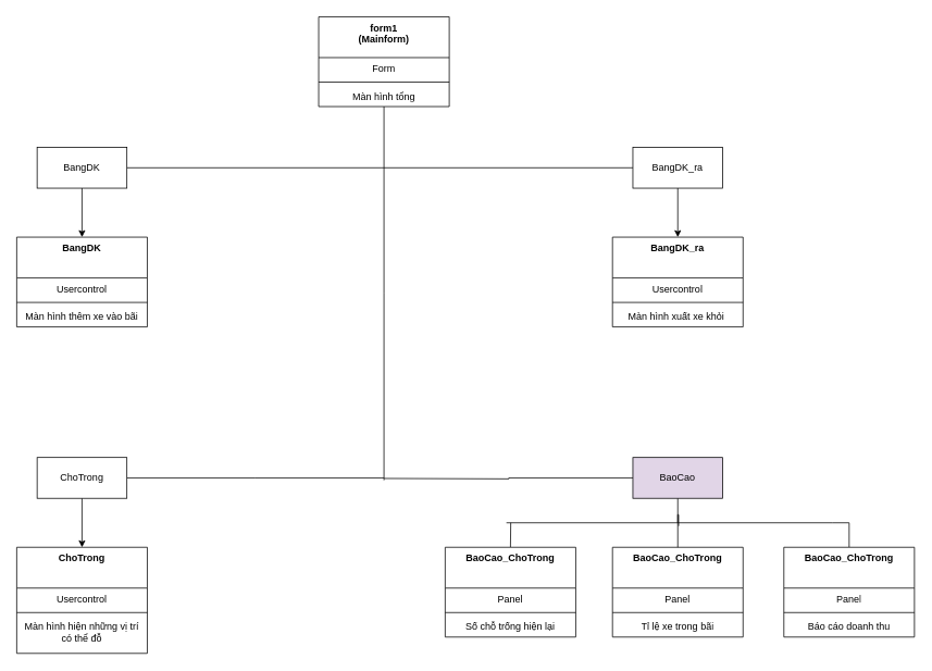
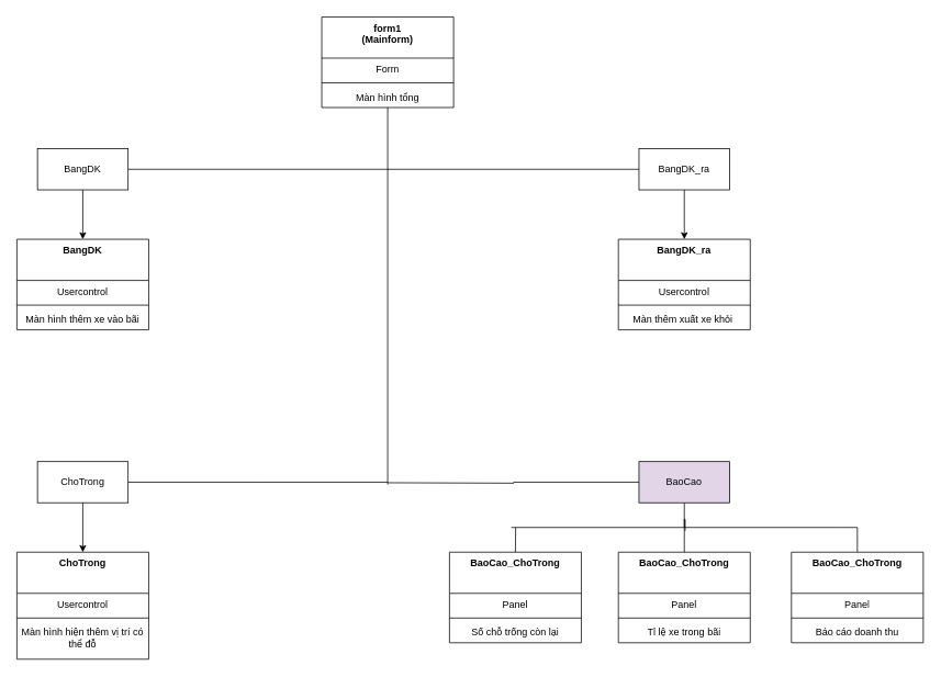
  <mxCell id="0" />
  <mxCell id="1" parent="0" />
  <mxCell id="2" style="edgeStyle=orthogonalEdgeStyle;rounded=0;orthogonalLoop=1;jettySize=auto;html=1;endArrow=none;endFill=0;" edge="1" parent="1" source="3"><mxGeometry relative="1" as="geometry"><mxPoint x="470" y="587.867" as="targetPoint" /></mxGeometry></mxCell>
  <mxCell id="3" value="form1&lt;div&gt;(Mainform)&lt;/div&gt;" style="swimlane;fontStyle=1;align=center;verticalAlign=top;childLayout=stackLayout;horizontal=1;startSize=50;horizontalStack=0;resizeParent=1;resizeParentMax=0;resizeLast=0;collapsible=1;marginBottom=0;whiteSpace=wrap;html=1;" vertex="1" parent="1"><mxGeometry x="390" y="20" width="160" height="110" as="geometry" /></mxCell>
  <mxCell id="4" value="Form" style="text;strokeColor=none;fillColor=none;align=center;verticalAlign=top;spacingLeft=4;spacingRight=4;overflow=hidden;rotatable=0;points=[[0,0.5],[1,0.5]];portConstraint=eastwest;whiteSpace=wrap;html=1;" vertex="1" parent="3"><mxGeometry y="50" width="160" height="26" as="geometry" /></mxCell>
  <mxCell id="5" value="" style="line;strokeWidth=1;fillColor=none;align=left;verticalAlign=middle;spacingTop=-1;spacingLeft=3;spacingRight=3;rotatable=0;labelPosition=right;points=[];portConstraint=eastwest;strokeColor=inherit;" vertex="1" parent="3"><mxGeometry y="76" width="160" height="8" as="geometry" /></mxCell>
  <mxCell id="6" value="Màn hình tổng" style="text;strokeColor=none;fillColor=none;align=center;verticalAlign=top;spacingLeft=4;spacingRight=4;overflow=hidden;rotatable=0;points=[[0,0.5],[1,0.5]];portConstraint=eastwest;whiteSpace=wrap;html=1;" vertex="1" parent="3"><mxGeometry y="84" width="160" height="26" as="geometry" /></mxCell>
  <mxCell id="7" value="BangDK" style="swimlane;fontStyle=1;align=center;verticalAlign=top;childLayout=stackLayout;horizontal=1;startSize=50;horizontalStack=0;resizeParent=1;resizeParentMax=0;resizeLast=0;collapsible=1;marginBottom=0;whiteSpace=wrap;html=1;" vertex="1" parent="1"><mxGeometry x="20" y="290" width="160" height="110" as="geometry" /></mxCell>
  <mxCell id="8" value="Usercontrol" style="text;strokeColor=none;fillColor=none;align=center;verticalAlign=top;spacingLeft=4;spacingRight=4;overflow=hidden;rotatable=0;points=[[0,0.5],[1,0.5]];portConstraint=eastwest;whiteSpace=wrap;html=1;" vertex="1" parent="7"><mxGeometry y="50" width="160" height="26" as="geometry" /></mxCell>
  <mxCell id="9" value="" style="line;strokeWidth=1;fillColor=none;align=left;verticalAlign=middle;spacingTop=-1;spacingLeft=3;spacingRight=3;rotatable=0;labelPosition=right;points=[];portConstraint=eastwest;strokeColor=inherit;" vertex="1" parent="7"><mxGeometry y="76" width="160" height="8" as="geometry" /></mxCell>
  <mxCell id="10" value="Màn hình thêm xe vào bãi" style="text;strokeColor=none;fillColor=none;align=center;verticalAlign=top;spacingLeft=4;spacingRight=4;overflow=hidden;rotatable=0;points=[[0,0.5],[1,0.5]];portConstraint=eastwest;whiteSpace=wrap;html=1;" vertex="1" parent="7"><mxGeometry y="84" width="160" height="26" as="geometry" /></mxCell>
  <mxCell id="11" style="edgeStyle=orthogonalEdgeStyle;rounded=0;orthogonalLoop=1;jettySize=auto;html=1;exitX=1;exitY=0.5;exitDx=0;exitDy=0;entryX=0;entryY=0.5;entryDx=0;entryDy=0;endArrow=none;endFill=0;" edge="1" parent="1" source="13" target="15"><mxGeometry relative="1" as="geometry" /></mxCell>
  <mxCell id="12" style="edgeStyle=orthogonalEdgeStyle;rounded=0;orthogonalLoop=1;jettySize=auto;html=1;exitX=0.5;exitY=1;exitDx=0;exitDy=0;entryX=0.5;entryY=0;entryDx=0;entryDy=0;" edge="1" parent="1" source="13" target="7"><mxGeometry relative="1" as="geometry" /></mxCell>
  <mxCell id="13" value="BangDK" style="html=1;whiteSpace=wrap;" vertex="1" parent="1"><mxGeometry x="45" y="180" width="110" height="50" as="geometry" /></mxCell>
  <mxCell id="14" style="edgeStyle=orthogonalEdgeStyle;rounded=0;orthogonalLoop=1;jettySize=auto;html=1;exitX=0.5;exitY=1;exitDx=0;exitDy=0;entryX=0.5;entryY=0;entryDx=0;entryDy=0;" edge="1" parent="1" source="15" target="16"><mxGeometry relative="1" as="geometry" /></mxCell>
  <mxCell id="15" value="BangDK_ra" style="html=1;whiteSpace=wrap;" vertex="1" parent="1"><mxGeometry x="775" y="180" width="110" height="50" as="geometry" /></mxCell>
  <mxCell id="16" value="BangDK_ra" style="swimlane;fontStyle=1;align=center;verticalAlign=top;childLayout=stackLayout;horizontal=1;startSize=50;horizontalStack=0;resizeParent=1;resizeParentMax=0;resizeLast=0;collapsible=1;marginBottom=0;whiteSpace=wrap;html=1;" vertex="1" parent="1"><mxGeometry x="750" y="290" width="160" height="110" as="geometry" /></mxCell>
  <mxCell id="17" value="Usercontrol" style="text;strokeColor=none;fillColor=none;align=center;verticalAlign=top;spacingLeft=4;spacingRight=4;overflow=hidden;rotatable=0;points=[[0,0.5],[1,0.5]];portConstraint=eastwest;whiteSpace=wrap;html=1;" vertex="1" parent="16"><mxGeometry y="50" width="160" height="26" as="geometry" /></mxCell>
  <mxCell id="18" value="" style="line;strokeWidth=1;fillColor=none;align=left;verticalAlign=middle;spacingTop=-1;spacingLeft=3;spacingRight=3;rotatable=0;labelPosition=right;points=[];portConstraint=eastwest;strokeColor=inherit;" vertex="1" parent="16"><mxGeometry y="76" width="160" height="8" as="geometry" /></mxCell>
- <mxCell id="19" value="Màn hình xuất xe khỏi&amp;nbsp;" style="text;strokeColor=none;fillColor=none;align=center;verticalAlign=top;spacingLeft=4;spacingRight=4;overflow=hidden;rotatable=0;points=[[0,0.5],[1,0.5]];portConstraint=eastwest;whiteSpace=wrap;html=1;" vertex="1" parent="16"><mxGeometry y="84" width="160" height="26" as="geometry" /></mxCell>
+ <mxCell id="19" value="Màn thêm xuất xe khỏi&amp;nbsp;" style="text;strokeColor=none;fillColor=none;align=center;verticalAlign=top;spacingLeft=4;spacingRight=4;overflow=hidden;rotatable=0;points=[[0,0.5],[1,0.5]];portConstraint=eastwest;whiteSpace=wrap;html=1;" vertex="1" parent="16"><mxGeometry y="84" width="160" height="26" as="geometry" /></mxCell>
  <mxCell id="20" style="edgeStyle=orthogonalEdgeStyle;rounded=0;orthogonalLoop=1;jettySize=auto;html=1;endArrow=none;endFill=0;" edge="1" parent="1" source="22"><mxGeometry relative="1" as="geometry"><mxPoint x="470" y="585" as="targetPoint" /></mxGeometry></mxCell>
  <mxCell id="21" style="edgeStyle=orthogonalEdgeStyle;rounded=0;orthogonalLoop=1;jettySize=auto;html=1;entryX=0.5;entryY=0;entryDx=0;entryDy=0;" edge="1" parent="1" source="22" target="26"><mxGeometry relative="1" as="geometry" /></mxCell>
  <mxCell id="22" value="ChoTrong" style="html=1;whiteSpace=wrap;" vertex="1" parent="1"><mxGeometry x="45" y="560" width="110" height="50" as="geometry" /></mxCell>
  <mxCell id="23" style="edgeStyle=orthogonalEdgeStyle;rounded=0;orthogonalLoop=1;jettySize=auto;html=1;exitX=0;exitY=0.5;exitDx=0;exitDy=0;endArrow=none;endFill=0;" edge="1" parent="1" source="25"><mxGeometry relative="1" as="geometry"><mxPoint x="470" y="585.667" as="targetPoint" /></mxGeometry></mxCell>
  <mxCell id="24" style="edgeStyle=orthogonalEdgeStyle;rounded=0;orthogonalLoop=1;jettySize=auto;html=1;endArrow=none;endFill=0;" edge="1" parent="1" source="25"><mxGeometry relative="1" as="geometry"><mxPoint x="830" y="640" as="targetPoint" /></mxGeometry></mxCell>
  <mxCell id="25" value="BaoCao" style="html=1;whiteSpace=wrap;fillColor=#e1d5e7;" vertex="1" parent="1"><mxGeometry x="775" y="560" width="110" height="50" as="geometry" /></mxCell>
  <mxCell id="26" value="ChoTrong" style="swimlane;fontStyle=1;align=center;verticalAlign=top;childLayout=stackLayout;horizontal=1;startSize=50;horizontalStack=0;resizeParent=1;resizeParentMax=0;resizeLast=0;collapsible=1;marginBottom=0;whiteSpace=wrap;html=1;" vertex="1" parent="1"><mxGeometry x="20" y="670" width="160" height="130" as="geometry" /></mxCell>
  <mxCell id="27" value="Usercontrol" style="text;strokeColor=none;fillColor=none;align=center;verticalAlign=top;spacingLeft=4;spacingRight=4;overflow=hidden;rotatable=0;points=[[0,0.5],[1,0.5]];portConstraint=eastwest;whiteSpace=wrap;html=1;" vertex="1" parent="26"><mxGeometry y="50" width="160" height="26" as="geometry" /></mxCell>
  <mxCell id="28" value="" style="line;strokeWidth=1;fillColor=none;align=left;verticalAlign=middle;spacingTop=-1;spacingLeft=3;spacingRight=3;rotatable=0;labelPosition=right;points=[];portConstraint=eastwest;strokeColor=inherit;" vertex="1" parent="26"><mxGeometry y="76" width="160" height="8" as="geometry" /></mxCell>
- <mxCell id="29" value="Màn hình hiện những vị trí có thể đỗ" style="text;strokeColor=none;fillColor=none;align=center;verticalAlign=top;spacingLeft=4;spacingRight=4;overflow=hidden;rotatable=0;points=[[0,0.5],[1,0.5]];portConstraint=eastwest;whiteSpace=wrap;html=1;" vertex="1" parent="26"><mxGeometry y="84" width="160" height="46" as="geometry" /></mxCell>
+ <mxCell id="29" value="Màn hình hiện thêm vị trí có thể đỗ" style="text;strokeColor=none;fillColor=none;align=center;verticalAlign=top;spacingLeft=4;spacingRight=4;overflow=hidden;rotatable=0;points=[[0,0.5],[1,0.5]];portConstraint=eastwest;whiteSpace=wrap;html=1;" vertex="1" parent="26"><mxGeometry y="84" width="160" height="46" as="geometry" /></mxCell>
  <mxCell id="30" style="edgeStyle=orthogonalEdgeStyle;rounded=0;orthogonalLoop=1;jettySize=auto;html=1;exitX=0.5;exitY=0;exitDx=0;exitDy=0;endArrow=none;endFill=0;" edge="1" parent="1" source="31"><mxGeometry relative="1" as="geometry"><mxPoint x="625.333" y="640" as="targetPoint" /></mxGeometry></mxCell>
  <mxCell id="31" value="BaoCao_ChoTrong" style="swimlane;fontStyle=1;align=center;verticalAlign=top;childLayout=stackLayout;horizontal=1;startSize=50;horizontalStack=0;resizeParent=1;resizeParentMax=0;resizeLast=0;collapsible=1;marginBottom=0;whiteSpace=wrap;html=1;" vertex="1" parent="1"><mxGeometry x="545" y="670" width="160" height="110" as="geometry" /></mxCell>
  <mxCell id="32" value="Panel" style="text;strokeColor=none;fillColor=none;align=center;verticalAlign=top;spacingLeft=4;spacingRight=4;overflow=hidden;rotatable=0;points=[[0,0.5],[1,0.5]];portConstraint=eastwest;whiteSpace=wrap;html=1;" vertex="1" parent="31"><mxGeometry y="50" width="160" height="26" as="geometry" /></mxCell>
  <mxCell id="33" value="" style="line;strokeWidth=1;fillColor=none;align=left;verticalAlign=middle;spacingTop=-1;spacingLeft=3;spacingRight=3;rotatable=0;labelPosition=right;points=[];portConstraint=eastwest;strokeColor=inherit;" vertex="1" parent="31"><mxGeometry y="76" width="160" height="8" as="geometry" /></mxCell>
- <mxCell id="34" value="Số chỗ trống hiện lại" style="text;strokeColor=none;fillColor=none;align=center;verticalAlign=top;spacingLeft=4;spacingRight=4;overflow=hidden;rotatable=0;points=[[0,0.5],[1,0.5]];portConstraint=eastwest;whiteSpace=wrap;html=1;" vertex="1" parent="31"><mxGeometry y="84" width="160" height="26" as="geometry" /></mxCell>
+ <mxCell id="34" value="Số chỗ trống còn lại" style="text;strokeColor=none;fillColor=none;align=center;verticalAlign=top;spacingLeft=4;spacingRight=4;overflow=hidden;rotatable=0;points=[[0,0.5],[1,0.5]];portConstraint=eastwest;whiteSpace=wrap;html=1;" vertex="1" parent="31"><mxGeometry y="84" width="160" height="26" as="geometry" /></mxCell>
  <mxCell id="35" value="BaoCao_ChoTrong" style="swimlane;fontStyle=1;align=center;verticalAlign=top;childLayout=stackLayout;horizontal=1;startSize=50;horizontalStack=0;resizeParent=1;resizeParentMax=0;resizeLast=0;collapsible=1;marginBottom=0;whiteSpace=wrap;html=1;" vertex="1" parent="1"><mxGeometry x="750" y="670" width="160" height="110" as="geometry" /></mxCell>
  <mxCell id="36" value="Panel" style="text;strokeColor=none;fillColor=none;align=center;verticalAlign=top;spacingLeft=4;spacingRight=4;overflow=hidden;rotatable=0;points=[[0,0.5],[1,0.5]];portConstraint=eastwest;whiteSpace=wrap;html=1;" vertex="1" parent="35"><mxGeometry y="50" width="160" height="26" as="geometry" /></mxCell>
  <mxCell id="37" value="" style="line;strokeWidth=1;fillColor=none;align=left;verticalAlign=middle;spacingTop=-1;spacingLeft=3;spacingRight=3;rotatable=0;labelPosition=right;points=[];portConstraint=eastwest;strokeColor=inherit;" vertex="1" parent="35"><mxGeometry y="76" width="160" height="8" as="geometry" /></mxCell>
  <mxCell id="38" value="Tỉ lệ xe trong bãi" style="text;strokeColor=none;fillColor=none;align=center;verticalAlign=top;spacingLeft=4;spacingRight=4;overflow=hidden;rotatable=0;points=[[0,0.5],[1,0.5]];portConstraint=eastwest;whiteSpace=wrap;html=1;" vertex="1" parent="35"><mxGeometry y="84" width="160" height="26" as="geometry" /></mxCell>
  <mxCell id="39" style="edgeStyle=orthogonalEdgeStyle;rounded=0;orthogonalLoop=1;jettySize=auto;html=1;exitX=0.5;exitY=0;exitDx=0;exitDy=0;endArrow=none;endFill=0;" edge="1" parent="1" source="40" target="44"><mxGeometry relative="1" as="geometry" /></mxCell>
  <mxCell id="40" value="BaoCao_ChoTrong" style="swimlane;fontStyle=1;align=center;verticalAlign=top;childLayout=stackLayout;horizontal=1;startSize=50;horizontalStack=0;resizeParent=1;resizeParentMax=0;resizeLast=0;collapsible=1;marginBottom=0;whiteSpace=wrap;html=1;" vertex="1" parent="1"><mxGeometry x="960" y="670" width="160" height="110" as="geometry" /></mxCell>
  <mxCell id="41" value="Panel" style="text;strokeColor=none;fillColor=none;align=center;verticalAlign=top;spacingLeft=4;spacingRight=4;overflow=hidden;rotatable=0;points=[[0,0.5],[1,0.5]];portConstraint=eastwest;whiteSpace=wrap;html=1;" vertex="1" parent="40"><mxGeometry y="50" width="160" height="26" as="geometry" /></mxCell>
  <mxCell id="42" value="" style="line;strokeWidth=1;fillColor=none;align=left;verticalAlign=middle;spacingTop=-1;spacingLeft=3;spacingRight=3;rotatable=0;labelPosition=right;points=[];portConstraint=eastwest;strokeColor=inherit;" vertex="1" parent="40"><mxGeometry y="76" width="160" height="8" as="geometry" /></mxCell>
  <mxCell id="43" value="Báo cáo doanh thu" style="text;strokeColor=none;fillColor=none;align=center;verticalAlign=top;spacingLeft=4;spacingRight=4;overflow=hidden;rotatable=0;points=[[0,0.5],[1,0.5]];portConstraint=eastwest;whiteSpace=wrap;html=1;" vertex="1" parent="40"><mxGeometry y="84" width="160" height="26" as="geometry" /></mxCell>
  <mxCell id="44" value="" style="line;strokeWidth=1;fillColor=none;align=left;verticalAlign=middle;spacingTop=-1;spacingLeft=3;spacingRight=3;rotatable=0;labelPosition=right;points=[];portConstraint=eastwest;strokeColor=inherit;" vertex="1" parent="1"><mxGeometry x="620" y="630" width="400" height="20" as="geometry" /></mxCell>
  <mxCell id="45" style="edgeStyle=orthogonalEdgeStyle;rounded=0;orthogonalLoop=1;jettySize=auto;html=1;exitX=0.5;exitY=0;exitDx=0;exitDy=0;endArrow=none;endFill=0;" edge="1" parent="1" source="35"><mxGeometry relative="1" as="geometry"><mxPoint x="831" y="644" as="targetPoint" /><Array as="points"><mxPoint x="831" y="630" /></Array></mxGeometry></mxCell>
